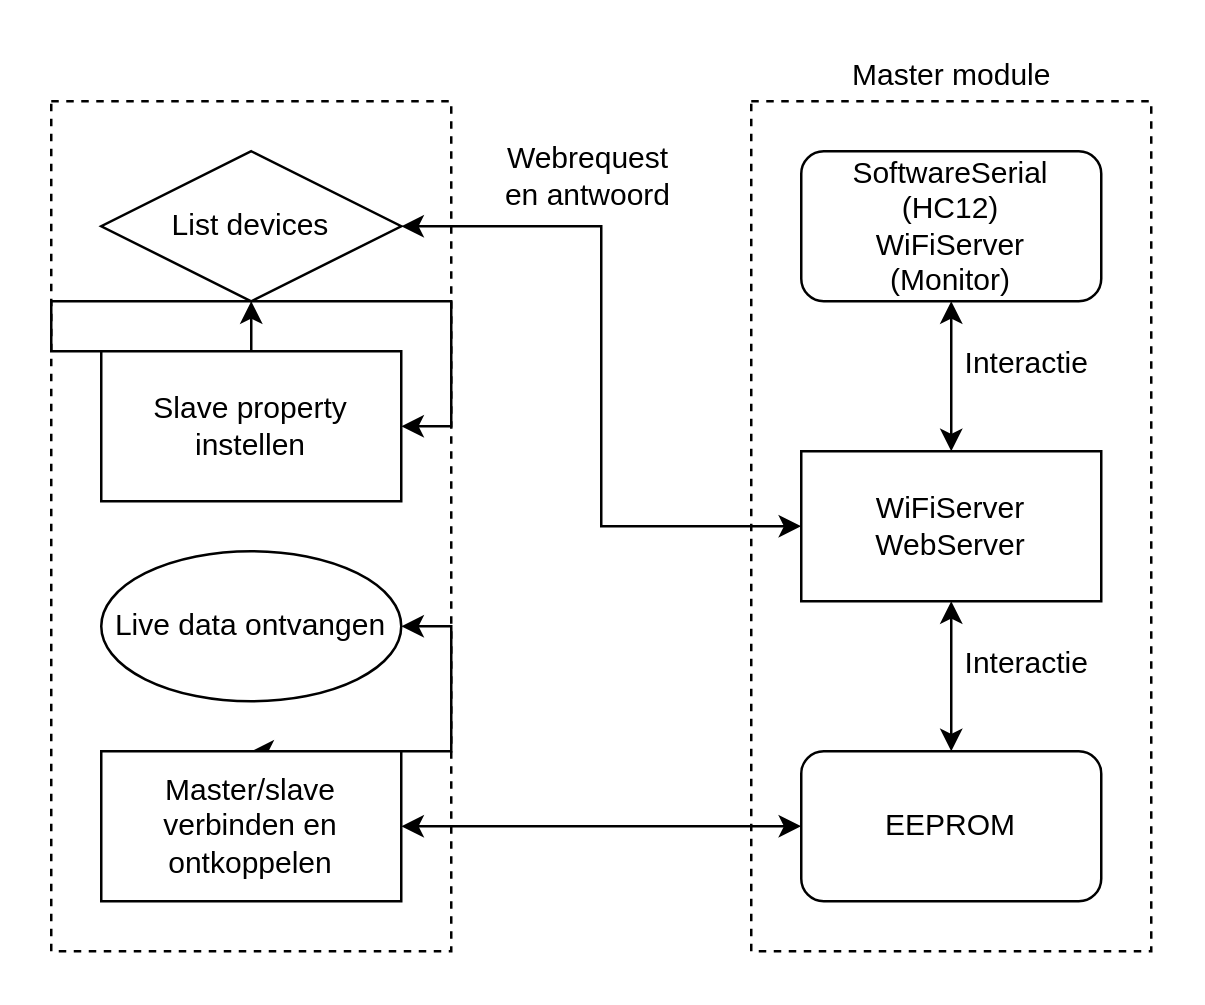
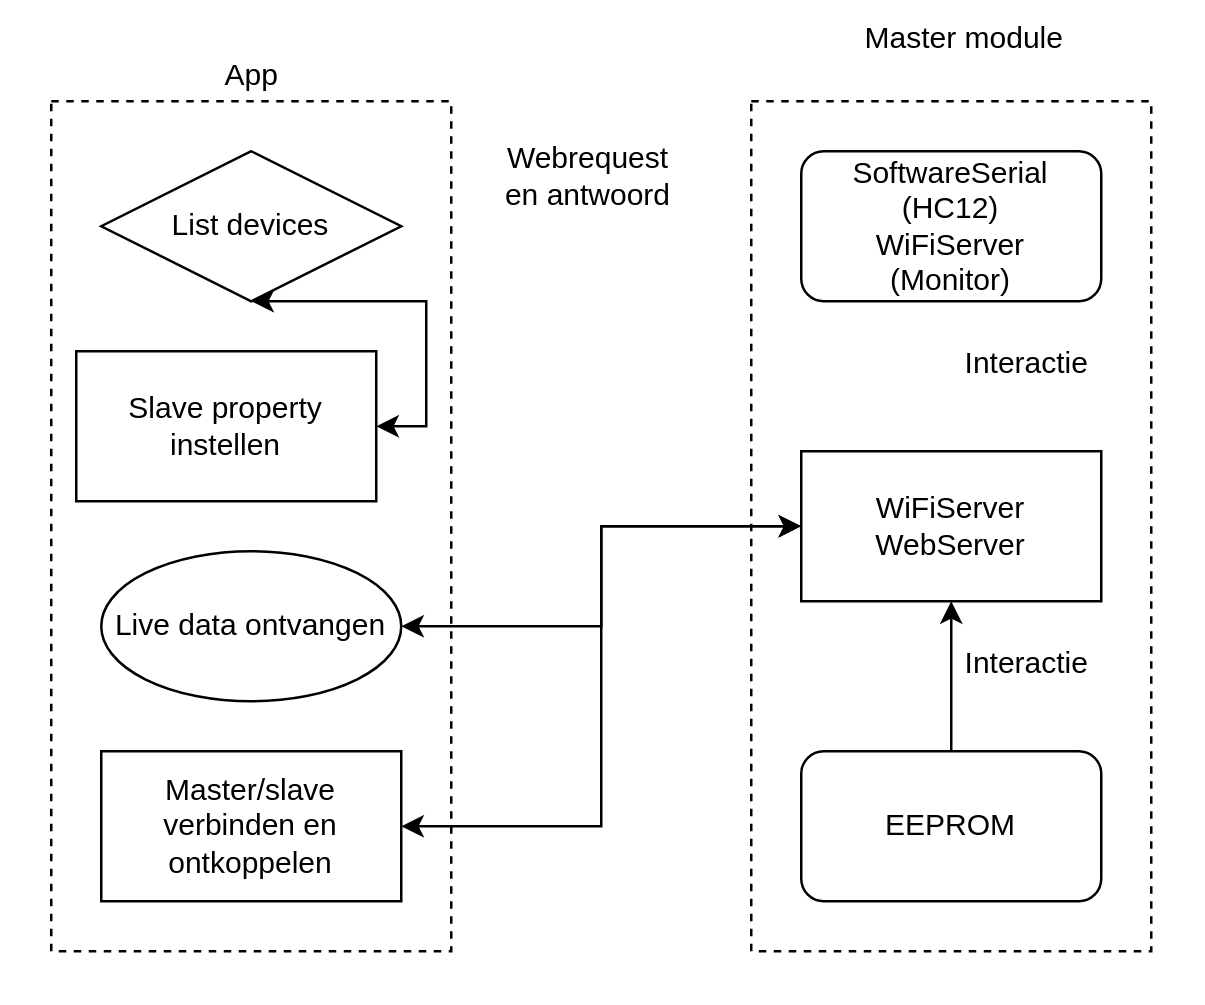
  <mxCell id="0" />
  <mxCell id="1" parent="0" />
- <mxCell id="2" style="edgeStyle=orthogonalEdgeStyle;rounded=0;orthogonalLoop=1;jettySize=auto;html=1;exitX=1;exitY=0.5;exitDx=0;exitDy=0;entryX=0;entryY=0.5;entryDx=0;entryDy=0;startArrow=classic;startFill=1;" edge="1" parent="1" source="3" target="14"><mxGeometry relative="1" as="geometry" /></mxCell>
  <mxCell id="3" value="List devices&lt;br&gt;" style="rhombus;whiteSpace=wrap;html=1;" vertex="1" parent="1"><mxGeometry x="40" y="60" width="120" height="60" as="geometry" /></mxCell>
  <mxCell id="4" value="" style="rounded=0;whiteSpace=wrap;html=1;dashed=1;fillColor=none;" vertex="1" parent="1"><mxGeometry x="20" y="40" width="160" height="340" as="geometry" /></mxCell>
  <mxCell id="5" style="edgeStyle=orthogonalEdgeStyle;rounded=0;orthogonalLoop=1;jettySize=auto;html=1;exitX=1;exitY=0.5;exitDx=0;exitDy=0;startArrow=classic;startFill=1;" edge="1" parent="1" source="6" target="3"><mxGeometry relative="1" as="geometry" /></mxCell>
- <mxCell id="6" value="Slave property instellen&lt;br&gt;" style="rounded=0;whiteSpace=wrap;html=1;fillColor=#ffffff;" vertex="1" parent="1"><mxGeometry x="40" y="140" width="120" height="60" as="geometry" /></mxCell>
- <mxCell id="7" style="edgeStyle=orthogonalEdgeStyle;rounded=0;orthogonalLoop=1;jettySize=auto;html=1;exitX=1;exitY=0.5;exitDx=0;exitDy=0;startArrow=classic;startFill=1;" edge="1" parent="1" source="8" target="10"><mxGeometry relative="1" as="geometry" /></mxCell>
+ <mxCell id="6" value="Slave property instellen&lt;br&gt;" style="rounded=0;whiteSpace=wrap;html=1;fillColor=#ffffff;" vertex="1" parent="1"><mxGeometry x="30" y="140" width="120" height="60" as="geometry" /></mxCell>
+ <mxCell id="7" style="edgeStyle=orthogonalEdgeStyle;rounded=0;orthogonalLoop=1;jettySize=auto;html=1;exitX=1;exitY=0.5;exitDx=0;exitDy=0;entryX=0;entryY=0.5;entryDx=0;entryDy=0;startArrow=classic;startFill=1;" edge="1" parent="1" source="8" target="14"><mxGeometry relative="1" as="geometry" /></mxCell>
  <mxCell id="8" value="Live data ontvangen&lt;br&gt;" style="ellipse;whiteSpace=wrap;html=1;fillColor=#ffffff;" vertex="1" parent="1"><mxGeometry x="40" y="220" width="120" height="60" as="geometry" /></mxCell>
- <mxCell id="9" style="edgeStyle=orthogonalEdgeStyle;rounded=0;orthogonalLoop=1;jettySize=auto;html=1;exitX=1;exitY=0.5;exitDx=0;exitDy=0;startArrow=classic;startFill=1;" edge="1" parent="1" source="10" target="19"><mxGeometry relative="1" as="geometry" /></mxCell>
+ <mxCell id="9" style="edgeStyle=orthogonalEdgeStyle;rounded=0;orthogonalLoop=1;jettySize=auto;html=1;exitX=1;exitY=0.5;exitDx=0;exitDy=0;entryX=0;entryY=0.5;entryDx=0;entryDy=0;startArrow=classic;startFill=1;" edge="1" parent="1" source="10" target="14"><mxGeometry relative="1" as="geometry" /></mxCell>
  <mxCell id="10" value="Master/slave verbinden en ontkoppelen&lt;br&gt;" style="rounded=0;whiteSpace=wrap;html=1;fillColor=#ffffff;" vertex="1" parent="1"><mxGeometry x="40" y="300" width="120" height="60" as="geometry" /></mxCell>
- <mxCell id="12" style="edgeStyle=orthogonalEdgeStyle;rounded=0;orthogonalLoop=1;jettySize=auto;html=1;exitX=0.5;exitY=0;exitDx=0;exitDy=0;entryX=0.5;entryY=1;entryDx=0;entryDy=0;startArrow=classic;startFill=1;" edge="1" parent="1" source="14" target="18"><mxGeometry relative="1" as="geometry" /></mxCell>
- <mxCell id="13" style="edgeStyle=orthogonalEdgeStyle;rounded=0;orthogonalLoop=1;jettySize=auto;html=1;exitX=0.5;exitY=1;exitDx=0;exitDy=0;entryX=0.5;entryY=0;entryDx=0;entryDy=0;startArrow=classic;startFill=1;" edge="1" parent="1" source="14" target="19"><mxGeometry relative="1" as="geometry" /></mxCell>
+ <mxCell id="11" value="App" style="text;html=1;resizable=0;points=[];autosize=1;align=center;verticalAlign=top;spacingTop=-4;" vertex="1" parent="1"><mxGeometry x="80" y="20" width="40" height="20" as="geometry" /></mxCell>
+ <mxCell id="13" style="edgeStyle=orthogonalEdgeStyle;rounded=0;orthogonalLoop=1;jettySize=auto;html=1;exitX=0.5;exitY=1;exitDx=0;exitDy=0;entryX=0.5;entryY=0;entryDx=0;entryDy=0;startArrow=classic;startFill=1;endArrow=none;" edge="1" parent="1" source="14" target="19"><mxGeometry relative="1" as="geometry" /></mxCell>
  <mxCell id="14" value="WiFiServer&lt;br&gt;WebServer&lt;br&gt;" style="rounded=0;whiteSpace=wrap;html=1;fillColor=#ffffff;align=center;" vertex="1" parent="1"><mxGeometry x="320" y="180" width="120" height="60" as="geometry" /></mxCell>
  <mxCell id="15" value="" style="rounded=0;whiteSpace=wrap;html=1;dashed=1;fillColor=none;" vertex="1" parent="1"><mxGeometry x="300" y="40" width="160" height="340" as="geometry" /></mxCell>
- <mxCell id="16" value="Master module" style="text;html=1;resizable=0;points=[];autosize=1;align=center;verticalAlign=top;spacingTop=-4;" vertex="1" parent="1"><mxGeometry x="335" y="20" width="90" height="20" as="geometry" /></mxCell>
+ <mxCell id="16" value="Master module" style="text;html=1;resizable=0;points=[];autosize=1;align=center;verticalAlign=top;spacingTop=-4;" vertex="1" parent="1"><mxGeometry x="340" y="5" width="90" height="20" as="geometry" /></mxCell>
  <mxCell id="17" value="Webrequest &lt;br&gt;en antwoord" style="text;html=1;strokeColor=none;fillColor=none;align=center;verticalAlign=middle;whiteSpace=wrap;rounded=0;" vertex="1" parent="1"><mxGeometry x="160" y="60" width="150" height="20" as="geometry" /></mxCell>
  <mxCell id="18" value="SoftwareSerial&lt;br&gt;(HC12)&lt;br&gt;WiFiServer&lt;br&gt;(Monitor)&lt;br&gt;" style="rounded=1;whiteSpace=wrap;html=1;fillColor=#ffffff;align=center;" vertex="1" parent="1"><mxGeometry x="320" y="60" width="120" height="60" as="geometry" /></mxCell>
  <mxCell id="19" value="EEPROM" style="rounded=1;whiteSpace=wrap;html=1;fillColor=#ffffff;align=center;" vertex="1" parent="1"><mxGeometry x="320" y="300" width="120" height="60" as="geometry" /></mxCell>
  <mxCell id="20" value="Interactie&lt;br&gt;&lt;br&gt;" style="text;html=1;resizable=0;points=[];autosize=1;align=center;verticalAlign=top;spacingTop=-4;" vertex="1" parent="1"><mxGeometry x="380" y="135" width="60" height="30" as="geometry" /></mxCell>
  <mxCell id="21" value="Interactie&lt;br&gt;&lt;br&gt;" style="text;html=1;resizable=0;points=[];autosize=1;align=center;verticalAlign=top;spacingTop=-4;" vertex="1" parent="1"><mxGeometry x="380" y="255" width="60" height="30" as="geometry" /></mxCell>
